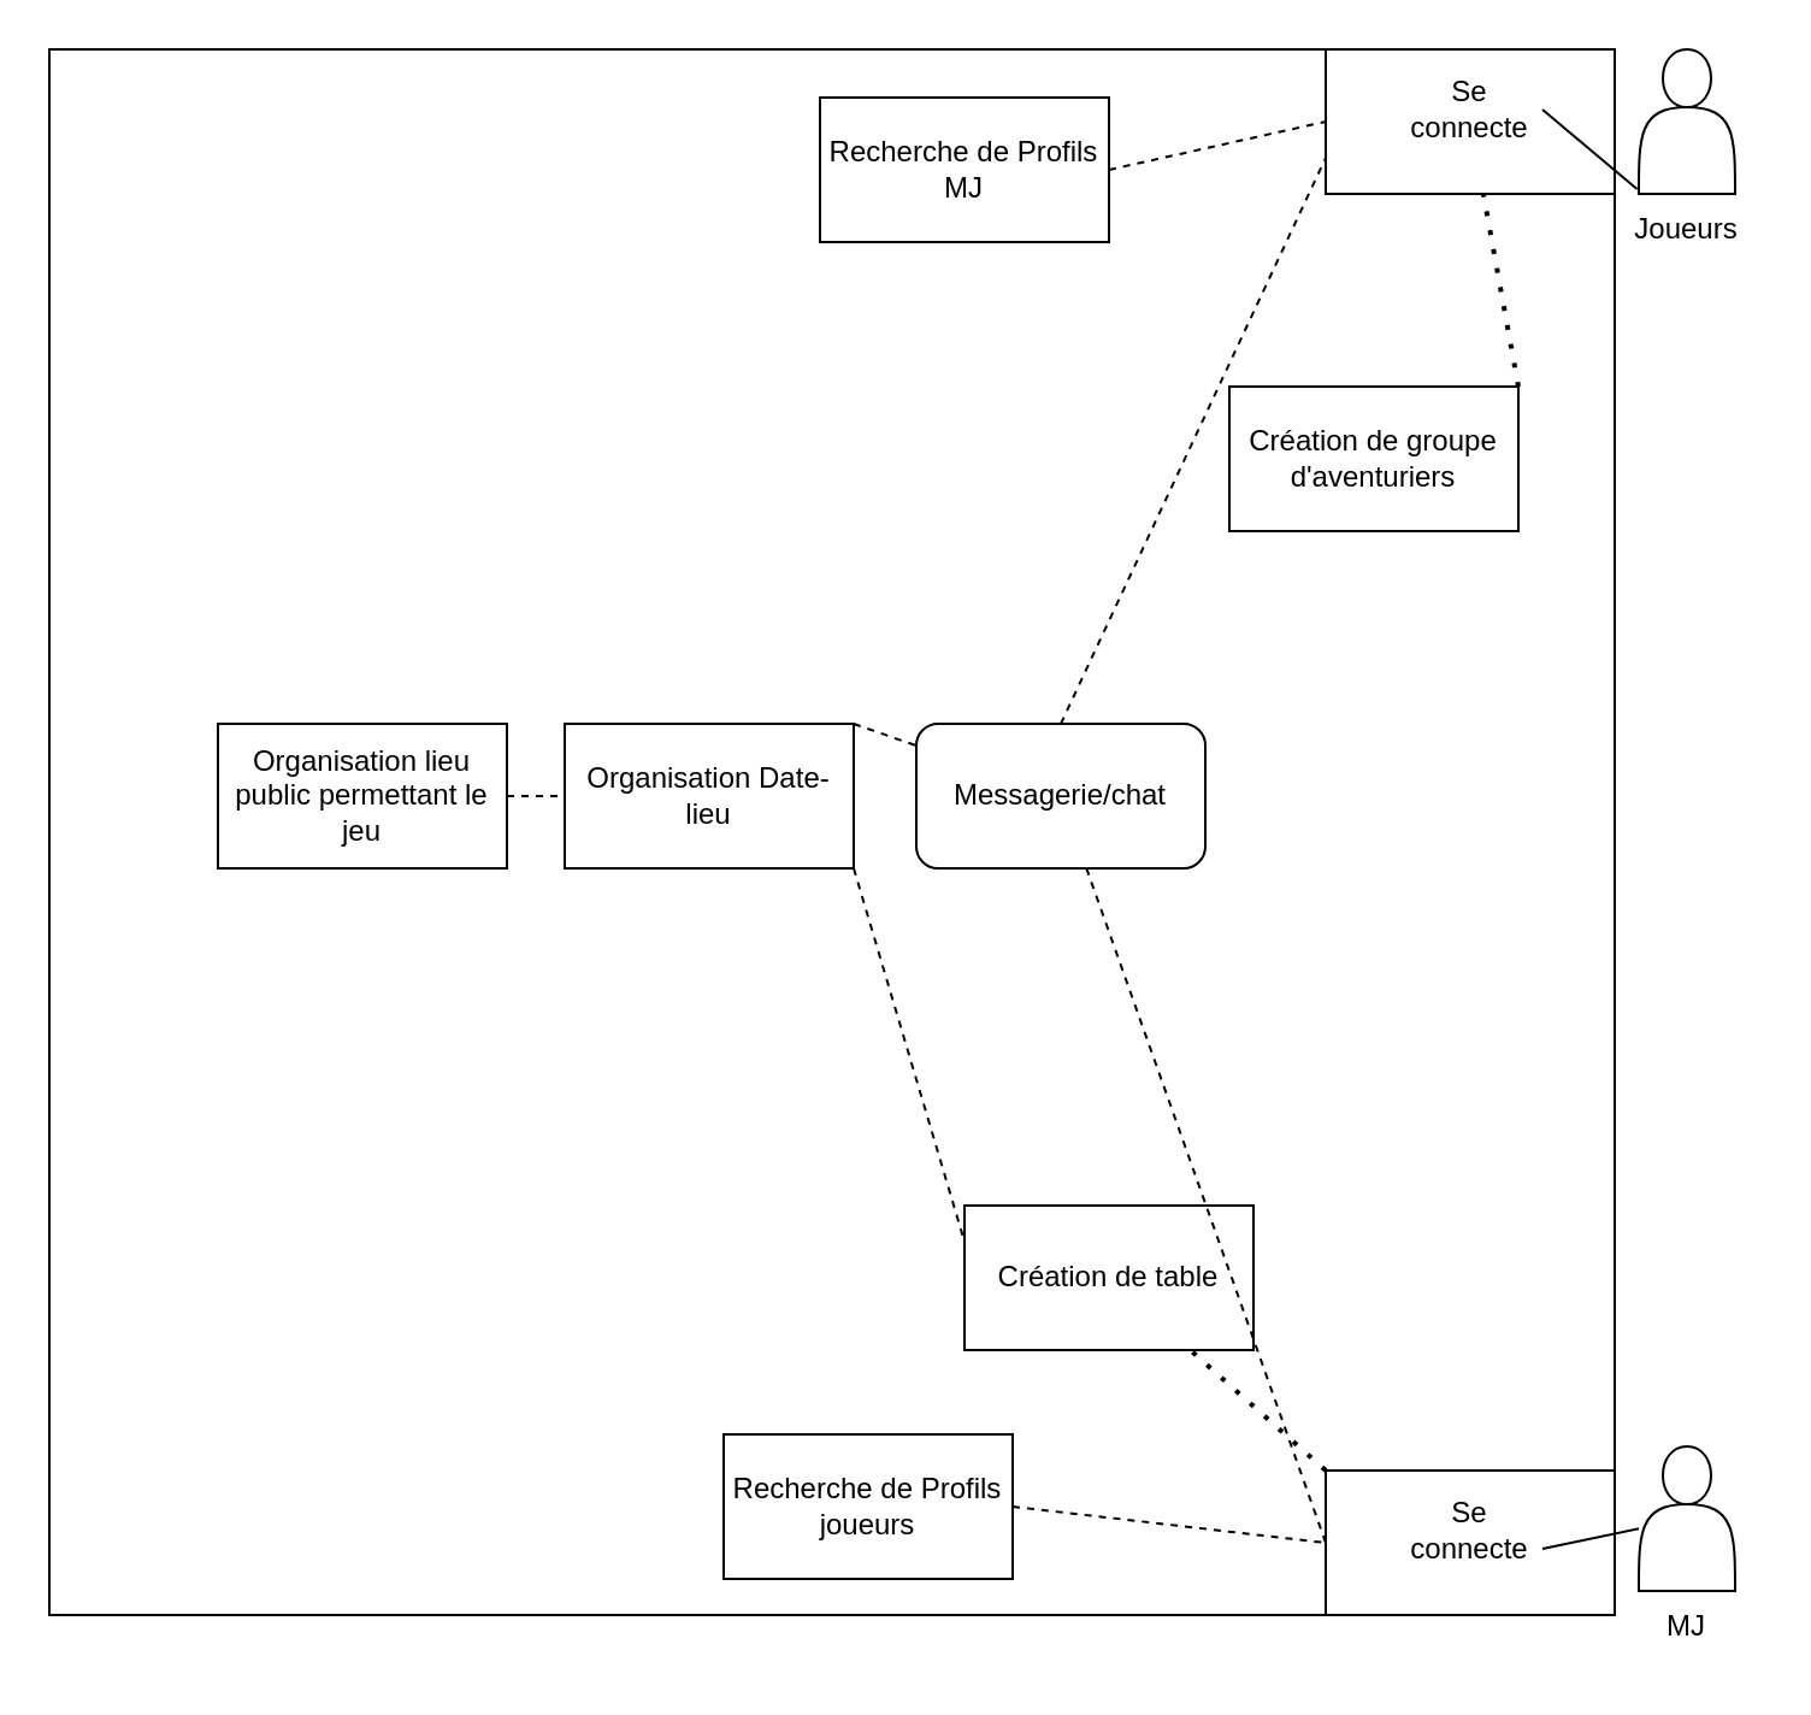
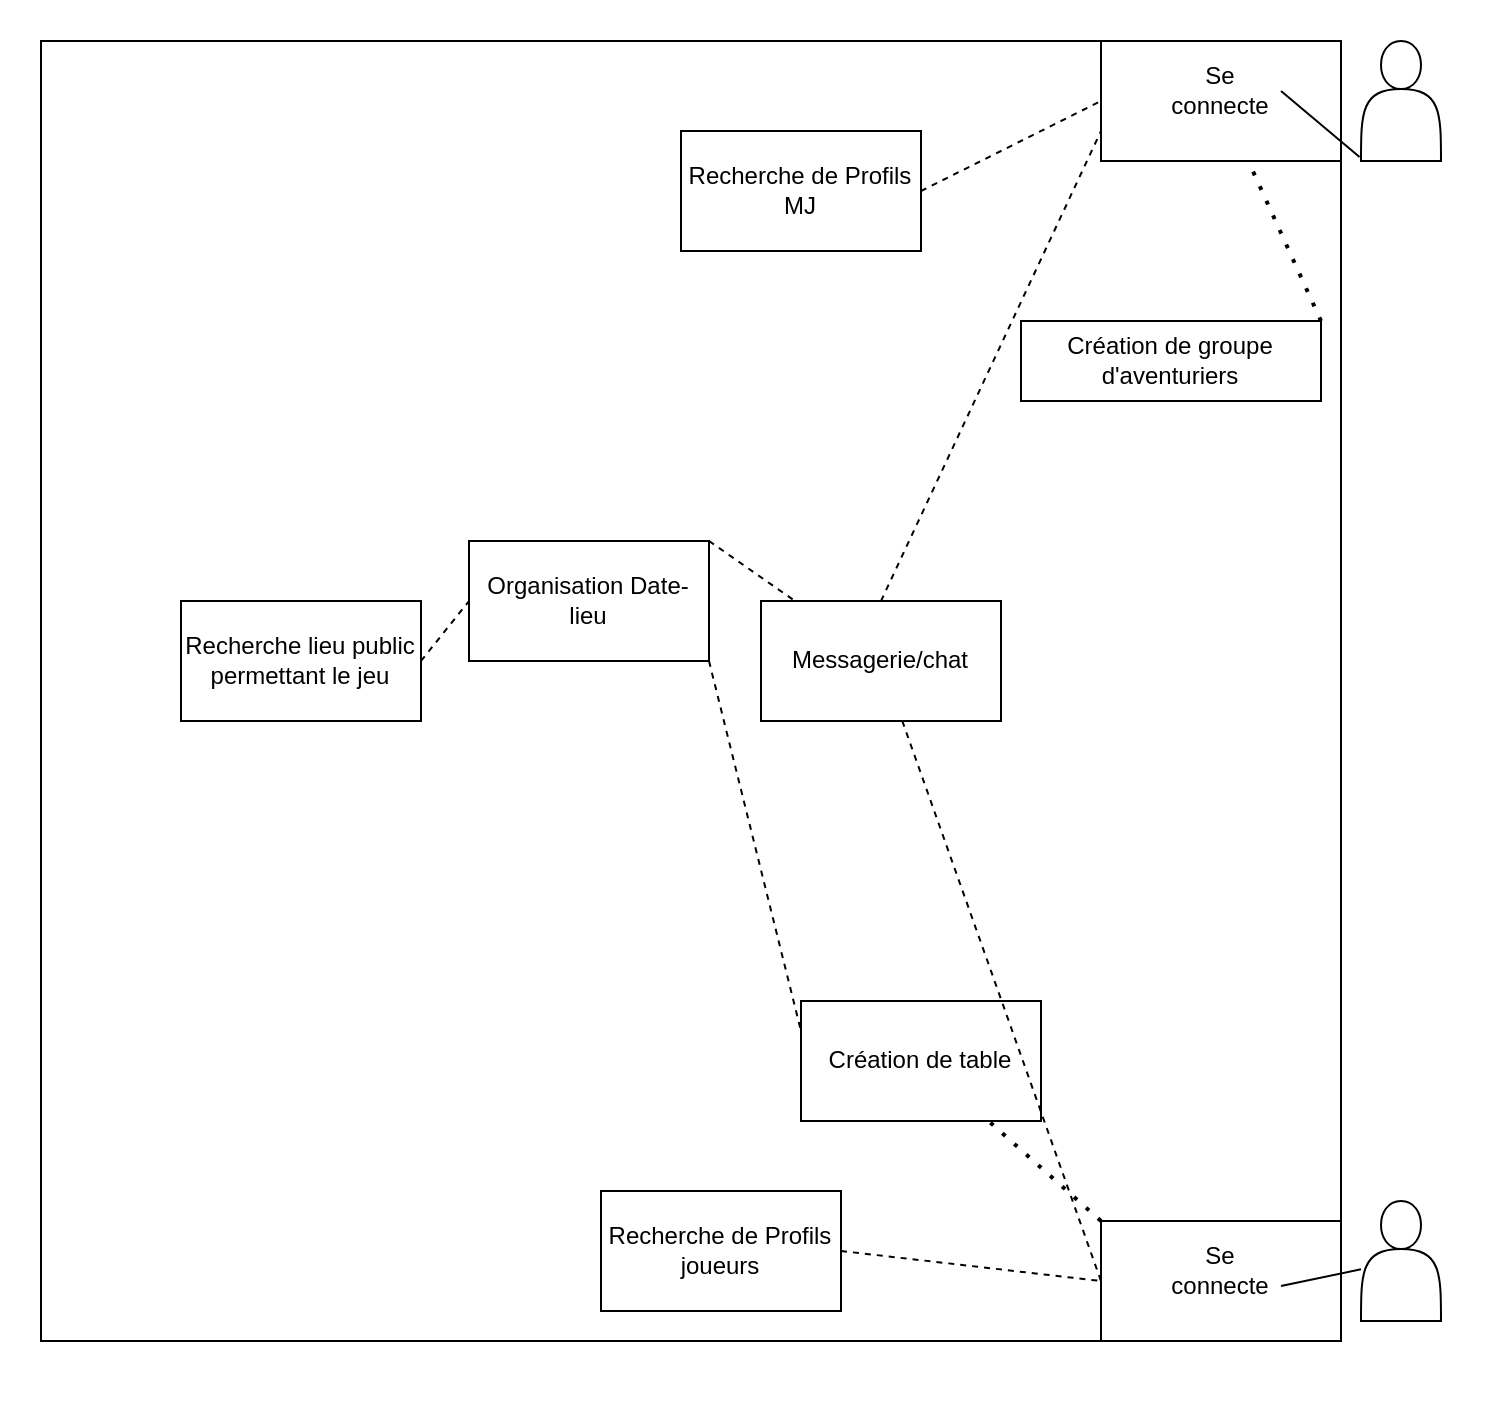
  <mxCell id="0" />
  <mxCell id="1" parent="0" />
  <mxCell id="2" value="" style="shape=actor;whiteSpace=wrap;html=1;" vertex="1" parent="1"><mxGeometry x="680" y="20" width="40" height="60" as="geometry" /></mxCell>
  <mxCell id="3" value="" style="shape=actor;whiteSpace=wrap;html=1;" vertex="1" parent="1"><mxGeometry x="680" y="600" width="40" height="60" as="geometry" /></mxCell>
  <mxCell id="4" value="" style="whiteSpace=wrap;html=1;aspect=fixed;" vertex="1" parent="1"><mxGeometry x="20" y="20" width="650" height="650" as="geometry" /></mxCell>
- <mxCell id="5" value="Joueurs" style="text;html=1;strokeColor=none;fillColor=none;align=center;verticalAlign=middle;whiteSpace=wrap;rounded=0;" vertex="1" parent="1"><mxGeometry x="670" y="80" width="60" height="30" as="geometry" /></mxCell>
- <mxCell id="6" value="MJ" style="text;html=1;strokeColor=none;fillColor=none;align=center;verticalAlign=middle;whiteSpace=wrap;rounded=0;" vertex="1" parent="1"><mxGeometry x="670" y="660" width="60" height="30" as="geometry" /></mxCell>
  <mxCell id="7" value="" style="rounded=0;whiteSpace=wrap;html=1;" vertex="1" parent="1"><mxGeometry x="550" y="20" width="120" height="60" as="geometry" /></mxCell>
  <mxCell id="8" value="Se connecte" style="text;html=1;strokeColor=none;fillColor=none;align=center;verticalAlign=middle;whiteSpace=wrap;rounded=0;" vertex="1" parent="1"><mxGeometry x="580" y="30" width="60" height="30" as="geometry" /></mxCell>
  <mxCell id="9" value="" style="rounded=0;whiteSpace=wrap;html=1;" vertex="1" parent="1"><mxGeometry x="550" y="610" width="120" height="60" as="geometry" /></mxCell>
  <mxCell id="10" value="Se connecte" style="text;html=1;strokeColor=none;fillColor=none;align=center;verticalAlign=middle;whiteSpace=wrap;rounded=0;" vertex="1" parent="1"><mxGeometry x="580" y="620" width="60" height="30" as="geometry" /></mxCell>
  <mxCell id="11" value="Recherche de Profils joueurs" style="rounded=0;whiteSpace=wrap;html=1;" vertex="1" parent="1"><mxGeometry x="300" y="595" width="120" height="60" as="geometry" /></mxCell>
  <mxCell id="12" value="Création de table" style="rounded=0;whiteSpace=wrap;html=1;" vertex="1" parent="1"><mxGeometry x="400" y="500" width="120" height="60" as="geometry" /></mxCell>
- <mxCell id="13" value="Messagerie/chat" style="whiteSpace=wrap;html=1;rounded=1;" vertex="1" parent="1"><mxGeometry x="380" y="300" width="120" height="60" as="geometry" /></mxCell>
- <mxCell id="14" value="Création de groupe d'aventuriers" style="rounded=0;whiteSpace=wrap;html=1;" vertex="1" parent="1"><mxGeometry x="510" y="160" width="120" height="60" as="geometry" /></mxCell>
+ <mxCell id="13" value="Messagerie/chat" style="rounded=0;whiteSpace=wrap;html=1;" vertex="1" parent="1"><mxGeometry x="380" y="300" width="120" height="60" as="geometry" /></mxCell>
+ <mxCell id="14" value="Création de groupe d'aventuriers" style="rounded=0;whiteSpace=wrap;html=1;" vertex="1" parent="1"><mxGeometry x="510" y="160" width="150" height="40" as="geometry" /></mxCell>
  <mxCell id="15" value="" style="endArrow=none;html=1;rounded=0;entryX=-0.018;entryY=0.966;entryDx=0;entryDy=0;entryPerimeter=0;exitX=1;exitY=0.5;exitDx=0;exitDy=0;" edge="1" parent="1" source="8" target="2"><mxGeometry width="50" height="50" relative="1" as="geometry"><mxPoint x="360" y="310" as="sourcePoint" /><mxPoint x="410" y="260" as="targetPoint" /></mxGeometry></mxCell>
  <mxCell id="16" value="" style="endArrow=none;html=1;rounded=0;exitX=1;exitY=0.75;exitDx=0;exitDy=0;" edge="1" parent="1" source="10" target="3"><mxGeometry width="50" height="50" relative="1" as="geometry"><mxPoint x="480" y="460" as="sourcePoint" /><mxPoint x="530" y="410" as="targetPoint" /></mxGeometry></mxCell>
  <mxCell id="17" value="" style="endArrow=none;dashed=1;html=1;dashPattern=1 3;strokeWidth=2;rounded=0;exitX=1;exitY=0;exitDx=0;exitDy=0;" edge="1" parent="1" source="14" target="7"><mxGeometry width="50" height="50" relative="1" as="geometry"><mxPoint x="350" y="340" as="sourcePoint" /><mxPoint x="400" y="290" as="targetPoint" /></mxGeometry></mxCell>
  <mxCell id="18" value="" style="endArrow=none;dashed=1;html=1;dashPattern=1 3;strokeWidth=2;rounded=0;exitX=0;exitY=0;exitDx=0;exitDy=0;" edge="1" parent="1" source="9" target="12"><mxGeometry width="50" height="50" relative="1" as="geometry"><mxPoint x="350" y="360" as="sourcePoint" /><mxPoint x="400" y="310" as="targetPoint" /></mxGeometry></mxCell>
  <mxCell id="19" value="" style="endArrow=none;dashed=1;html=1;rounded=0;entryX=0;entryY=0.5;entryDx=0;entryDy=0;" edge="1" parent="1" source="13" target="9"><mxGeometry width="50" height="50" relative="1" as="geometry"><mxPoint x="310" y="430" as="sourcePoint" /><mxPoint x="360" y="380" as="targetPoint" /></mxGeometry></mxCell>
- <mxCell id="20" value="Recherche de Profils MJ" style="rounded=0;whiteSpace=wrap;html=1;" vertex="1" parent="1"><mxGeometry x="340" y="40" width="120" height="60" as="geometry" /></mxCell>
+ <mxCell id="20" value="Recherche de Profils MJ" style="rounded=0;whiteSpace=wrap;html=1;" vertex="1" parent="1"><mxGeometry x="340" y="65" width="120" height="60" as="geometry" /></mxCell>
  <mxCell id="21" value="" style="endArrow=none;dashed=1;html=1;rounded=0;entryX=0;entryY=0.5;entryDx=0;entryDy=0;exitX=1;exitY=0.5;exitDx=0;exitDy=0;" edge="1" parent="1" source="20" target="7"><mxGeometry width="50" height="50" relative="1" as="geometry"><mxPoint x="320" y="370" as="sourcePoint" /><mxPoint x="370" y="320" as="targetPoint" /></mxGeometry></mxCell>
  <mxCell id="22" value="" style="endArrow=none;dashed=1;html=1;rounded=0;entryX=0;entryY=0.75;entryDx=0;entryDy=0;exitX=0.5;exitY=0;exitDx=0;exitDy=0;" edge="1" parent="1" source="13" target="7"><mxGeometry width="50" height="50" relative="1" as="geometry"><mxPoint x="350" y="340" as="sourcePoint" /><mxPoint x="400" y="290" as="targetPoint" /></mxGeometry></mxCell>
- <mxCell id="23" value="Organisation Date-lieu" style="rounded=0;whiteSpace=wrap;html=1;" vertex="1" parent="1"><mxGeometry x="234" y="300" width="120" height="60" as="geometry" /></mxCell>
+ <mxCell id="23" value="Organisation Date-lieu" style="rounded=0;whiteSpace=wrap;html=1;" vertex="1" parent="1"><mxGeometry x="234" y="270" width="120" height="60" as="geometry" /></mxCell>
  <mxCell id="24" value="" style="endArrow=none;dashed=1;html=1;rounded=0;exitX=1;exitY=0;exitDx=0;exitDy=0;" edge="1" parent="1" source="23" target="13"><mxGeometry width="50" height="50" relative="1" as="geometry"><mxPoint x="350" y="340" as="sourcePoint" /><mxPoint x="400" y="290" as="targetPoint" /></mxGeometry></mxCell>
  <mxCell id="25" value="" style="endArrow=none;dashed=1;html=1;rounded=0;entryX=0;entryY=0.25;entryDx=0;entryDy=0;exitX=1;exitY=1;exitDx=0;exitDy=0;" edge="1" parent="1" source="23" target="12"><mxGeometry width="50" height="50" relative="1" as="geometry"><mxPoint x="350" y="340" as="sourcePoint" /><mxPoint x="400" y="290" as="targetPoint" /></mxGeometry></mxCell>
- <mxCell id="26" value="Organisation lieu public permettant le jeu" style="rounded=0;whiteSpace=wrap;html=1;" vertex="1" parent="1"><mxGeometry x="90" y="300" width="120" height="60" as="geometry" /></mxCell>
+ <mxCell id="26" value="Recherche lieu public permettant le jeu" style="rounded=0;whiteSpace=wrap;html=1;" vertex="1" parent="1"><mxGeometry x="90" y="300" width="120" height="60" as="geometry" /></mxCell>
  <mxCell id="27" value="" style="endArrow=none;dashed=1;html=1;rounded=0;exitX=1;exitY=0.5;exitDx=0;exitDy=0;entryX=0;entryY=0.5;entryDx=0;entryDy=0;" edge="1" parent="1" source="26" target="23"><mxGeometry width="50" height="50" relative="1" as="geometry"><mxPoint x="350" y="340" as="sourcePoint" /><mxPoint x="400" y="290" as="targetPoint" /></mxGeometry></mxCell>
  <mxCell id="28" value="" style="endArrow=none;dashed=1;html=1;rounded=0;entryX=0;entryY=0.5;entryDx=0;entryDy=0;exitX=1;exitY=0.5;exitDx=0;exitDy=0;" edge="1" parent="1" source="11" target="9"><mxGeometry width="50" height="50" relative="1" as="geometry"><mxPoint x="430" y="380" as="sourcePoint" /><mxPoint x="480" y="330" as="targetPoint" /></mxGeometry></mxCell>
